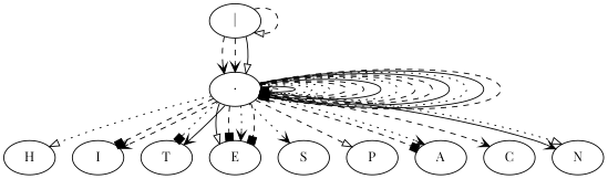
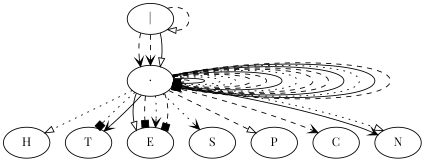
  digraph {
    fontname="Playfair Display"
    node [fontname="Playfair Display"]
    edge [arrowhead=vee fontname="Playfair Display" style=dashed]
    "|"
    "·"
    H
-   I
    T
    E
    S
    P
-   A
    C
    N
    "|" -> "|" [arrowhead=onormal]
    "|" -> "·"
    "|" -> "·"
    "|" -> "·" [arrowhead=onormal style=solid]
    "·" -> "·"
    "·" -> "·" [arrowhead=box style=solid]
    "·" -> "·" [arrowhead=box style=dotted]
    "·" -> "·" [arrowhead=box style=dotted]
    "·" -> "·" [arrowhead=onormal]
    "·" -> "·" [arrowhead=box]
    "·" -> "·" [arrowhead=box style=solid]
    "·" -> "·" [style=dotted]
    "·" -> "·"
    "·" -> "·" [arrowhead=onormal]
    "·" -> "·" [arrowhead=box style=solid]
    "·" -> "·" [arrowhead=onormal style=dotted]
    "·" -> "·" [arrowhead=box style=solid]
    "·" -> "·"
    "·" -> H [arrowhead=onormal style=dotted]
-   "·" -> I [arrowhead=box]
-   "·" -> I
    "·" -> T [arrowhead=box style=dotted]
    "·" -> T [style=solid]
    "·" -> E [arrowhead=onormal style=solid]
    "·" -> E [arrowhead=box]
    "·" -> E [style=dotted]
    "·" -> E [arrowhead=box]
    "·" -> S [style=dotted]
    "·" -> P [arrowhead=onormal]
-   "·" -> A [arrowhead=box]
-   "·" -> A [style=dotted]
    "·" -> C
    "·" -> N [style=solid]
    "·" -> N [arrowhead=onormal style=dotted]
  }
